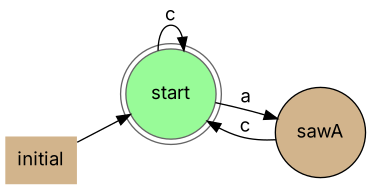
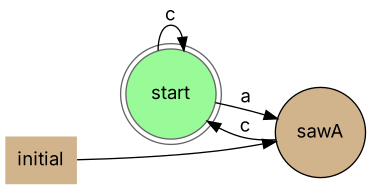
  digraph {
    fontname=Inter
    rankdir=LR
    node [color=gray40 fillcolor=tan fontname=Inter style=filled]
    edge [fontname=Inter]
    initial [shape=plaintext]
    start [fillcolor=palegreen shape=doublecircle]
    sawA [color=black shape=circle]
-   initial -> start
+   initial -> sawA
    start -> start [label=c]
    start -> sawA [label=a]
    sawA -> start [label=c]
  }
